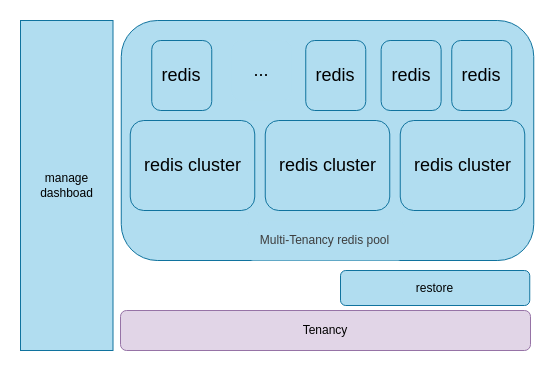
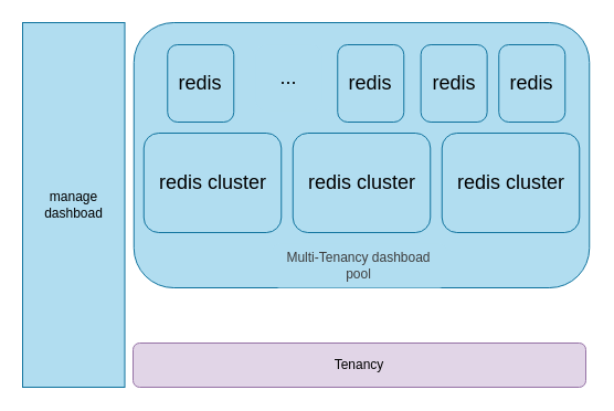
  <mxCell id="0" />
  <mxCell id="1" parent="0" />
  <mxCell id="2" value="Tenancy" style="rounded=1;whiteSpace=wrap;html=1;fillColor=#e1d5e7;strokeColor=#9673a6;" parent="1" vertex="1"><mxGeometry x="120.01" y="310" width="410" height="40" as="geometry" /></mxCell>
  <mxCell id="3" value="" style="rounded=1;whiteSpace=wrap;html=1;fillColor=#b1ddf0;strokeColor=#10739e;" parent="1" vertex="1"><mxGeometry x="120.75" y="20" width="412.5" height="240" as="geometry" /></mxCell>
  <mxCell id="4" value="&lt;font style=&quot;font-size: 18px&quot;&gt;redis&lt;/font&gt;" style="rounded=1;whiteSpace=wrap;html=1;fillColor=#b1ddf0;strokeColor=#10739e;" parent="1" vertex="1"><mxGeometry x="151.25" y="40" width="60" height="70" as="geometry" /></mxCell>
  <mxCell id="5" value="&lt;font style=&quot;font-size: 18px&quot;&gt;redis cluster&lt;/font&gt;" style="rounded=1;whiteSpace=wrap;html=1;fillColor=#b1ddf0;strokeColor=#10739e;" parent="1" vertex="1"><mxGeometry x="129.75" y="120" width="124.5" height="90" as="geometry" /></mxCell>
  <mxCell id="6" value="&lt;font style=&quot;font-size: 18px&quot;&gt;redis&lt;/font&gt;" style="rounded=1;whiteSpace=wrap;html=1;fillColor=#b1ddf0;strokeColor=#10739e;" parent="1" vertex="1"><mxGeometry x="380.63" y="40" width="60" height="70" as="geometry" /></mxCell>
  <mxCell id="7" value="&lt;font style=&quot;font-size: 18px&quot;&gt;redis&lt;/font&gt;" style="rounded=1;whiteSpace=wrap;html=1;fillColor=#b1ddf0;strokeColor=#10739e;" parent="1" vertex="1"><mxGeometry x="451.25" y="40" width="60" height="70" as="geometry" /></mxCell>
  <mxCell id="8" value="&lt;font style=&quot;font-size: 18px&quot;&gt;redis&lt;/font&gt;" style="rounded=1;whiteSpace=wrap;html=1;fillColor=#b1ddf0;strokeColor=#10739e;" parent="1" vertex="1"><mxGeometry x="305.25" y="40" width="60" height="70" as="geometry" /></mxCell>
  <mxCell id="9" value="&lt;font style=&quot;font-size: 18px&quot;&gt;redis cluster&lt;/font&gt;" style="rounded=1;whiteSpace=wrap;html=1;fillColor=#b1ddf0;strokeColor=#10739e;" parent="1" vertex="1"><mxGeometry x="264.75" y="120" width="124.5" height="90" as="geometry" /></mxCell>
  <mxCell id="10" value="&lt;font style=&quot;font-size: 18px&quot;&gt;redis cluster&lt;/font&gt;" style="rounded=1;whiteSpace=wrap;html=1;fillColor=#b1ddf0;strokeColor=#10739e;" parent="1" vertex="1"><mxGeometry x="399.75" y="120" width="124.5" height="90" as="geometry" /></mxCell>
  <mxCell id="11" value="&lt;font style=&quot;font-size: 18px&quot;&gt;...&lt;/font&gt;" style="rounded=1;whiteSpace=wrap;html=1;fillColor=#b1ddf0;strokeColor=none;" parent="1" vertex="1"><mxGeometry x="231.25" y="40" width="60" height="60" as="geometry" /></mxCell>
- <mxCell id="12" value="restore" style="rounded=1;whiteSpace=wrap;html=1;fillColor=#b1ddf0;strokeColor=#10739e;" parent="1" vertex="1"><mxGeometry x="340.01" y="270" width="189.25" height="35" as="geometry" /></mxCell>
  <mxCell id="13" value="manage dashboad" style="whiteSpace=wrap;html=1;fillColor=#b1ddf0;strokeColor=#10739e;rounded=0;" parent="1" vertex="1"><mxGeometry x="20" y="20" width="92.5" height="330" as="geometry" /></mxCell>
- <mxCell id="14" value="&lt;span style=&quot;color: rgb(61 , 61 , 61) ; font-family: &amp;#34;arial&amp;#34; , sans-serif&quot;&gt;Multi-Tenancy redis pool&lt;/span&gt;" style="rounded=1;whiteSpace=wrap;html=1;fillColor=#b1ddf0;strokeColor=none;" parent="1" vertex="1"><mxGeometry x="246.38" y="220" width="157.25" height="40" as="geometry" /></mxCell>
+ <mxCell id="14" value="&lt;span style=&quot;color: rgb(61 , 61 , 61) ; font-family: &amp;#34;arial&amp;#34; , sans-serif&quot;&gt;Multi-Tenancy dashboad pool&lt;/span&gt;" style="rounded=1;whiteSpace=wrap;html=1;fillColor=#b1ddf0;strokeColor=none;" parent="1" vertex="1"><mxGeometry x="246.38" y="220" width="157.25" height="40" as="geometry" /></mxCell>
